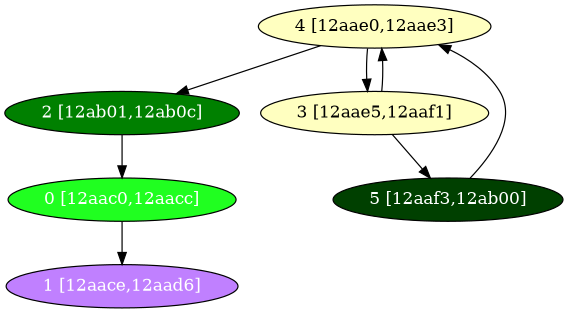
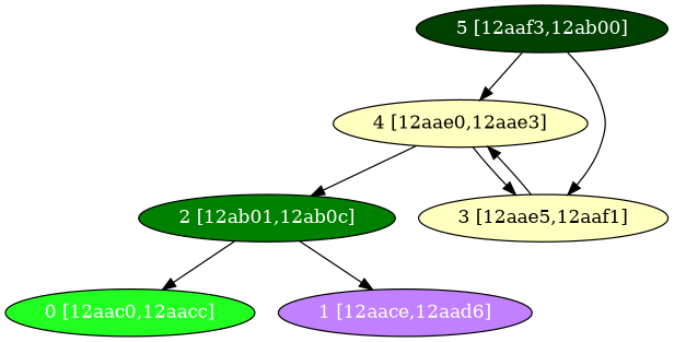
  digraph {
    node [fillcolor="#FFFFC0" fontcolor="#ffffff" shape=oval style=filled]
    n1 [fillcolor="#20FF20" label="0 [12aac0,12aacc]"]
    n2 [fillcolor="#C080FF" label="1 [12aace,12aad6]"]
    n3 [fillcolor="#008000" label="2 [12ab01,12ab0c]"]
    n4 [fontcolor="#000000" label="4 [12aae0,12aae3]"]
    n5 [fontcolor="#000000" label="3 [12aae5,12aaf1]"]
    n6 [fillcolor="#004000" label="5 [12aaf3,12ab00]"]
-   n1 -> n2
+   n3 -> n2
    n3 -> n1
    n4 -> n3
    n4 -> n5
    n5 -> n4
-   n5 -> n6
+   n6 -> n5
    n6 -> n4
  }
